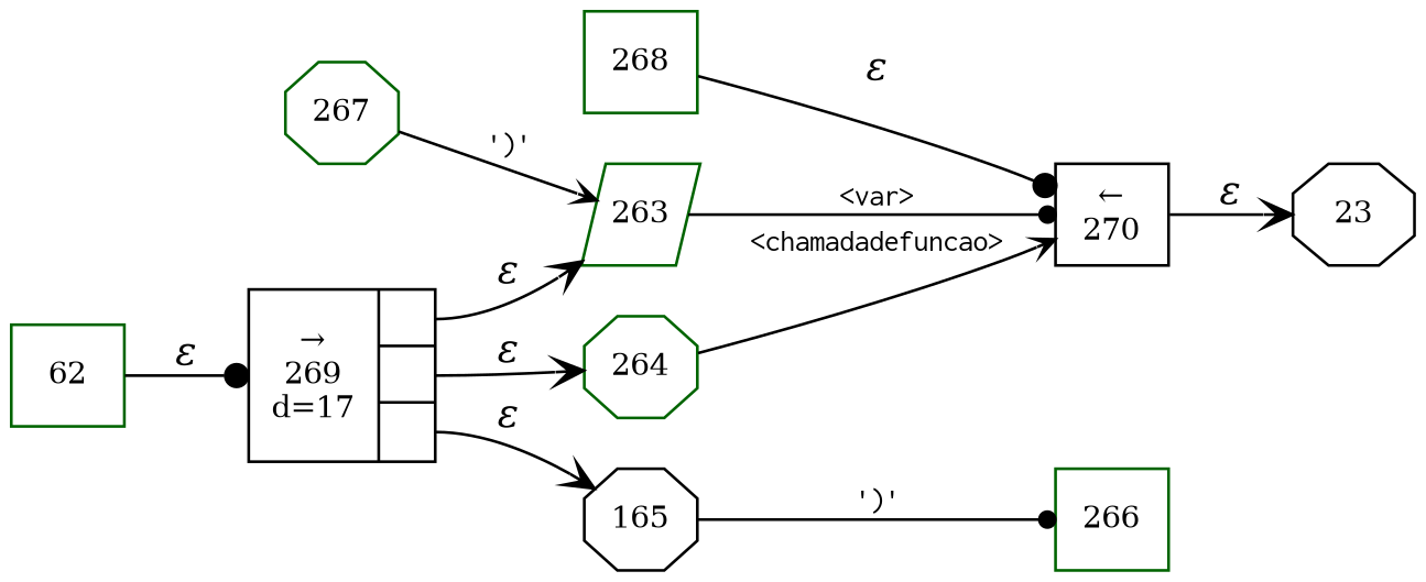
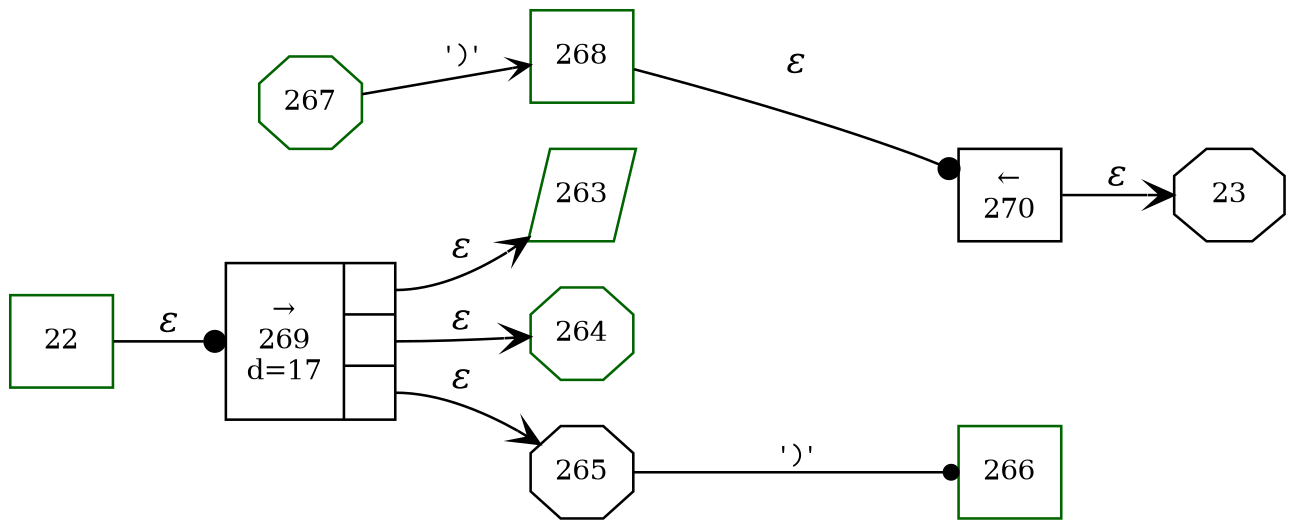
  digraph {
    rankdir=LR
    node [color=darkgreen fixedsize=true fontsize=11 shape=octagon peripheries=1]
    edge [arrowhead=vee fontname="Times-Italic"]
    n1 [color=black label=23 width=.6 peripheries=""]
    n2 [label=263 shape=parallelogram width=.55]
    n3 [color=black label="&larr;\n270" shape=box width=.55]
-   n4 [label=62 shape=box width=.55]
+   n4 [label=22 shape=box width=.55]
    n5 [color=black fixedsize=false label="{&rarr;\n269\nd=17|{<p0>|<p1>|<p2>}}" shape=record]
    n6 [label=264 width=.55]
-   n7 [color=black label=165 width=.55]
+   n7 [color=black label=265 width=.55]
    n8 [label=266 shape=box width=.55]
    n9 [label=267 width=.55]
    n10 [label=268 shape=box width=.55]
-   n2 -> n3 [arrowhead=dot arrowsize=.7 fontname=Courier fontsize=11 label="<var>"]
    n3 -> n1 [label="&epsilon;"]
    n4 -> n5 [arrowhead=dot label="&epsilon;"]
    n5 -> n2 [label="&epsilon;" tailport=p0]
    n5 -> n6 [label="&epsilon;" tailport=p1]
    n5 -> n7 [label="&epsilon;" tailport=p2]
-   n6 -> n3 [arrowsize=.7 fontname=Courier fontsize=11 label="<chamadadefuncao>"]
    n7 -> n8 [arrowhead=dot arrowsize=.7 fontname=Courier fontsize=11 label="')'"]
-   n9 -> n2 [arrowsize=.7 fontname=Courier fontsize=11 label="')'"]
+   n9 -> n10 [arrowsize=.7 fontname=Courier fontsize=11 label="')'"]
    n10 -> n3 [arrowhead=dot label="&epsilon;"]
  }
